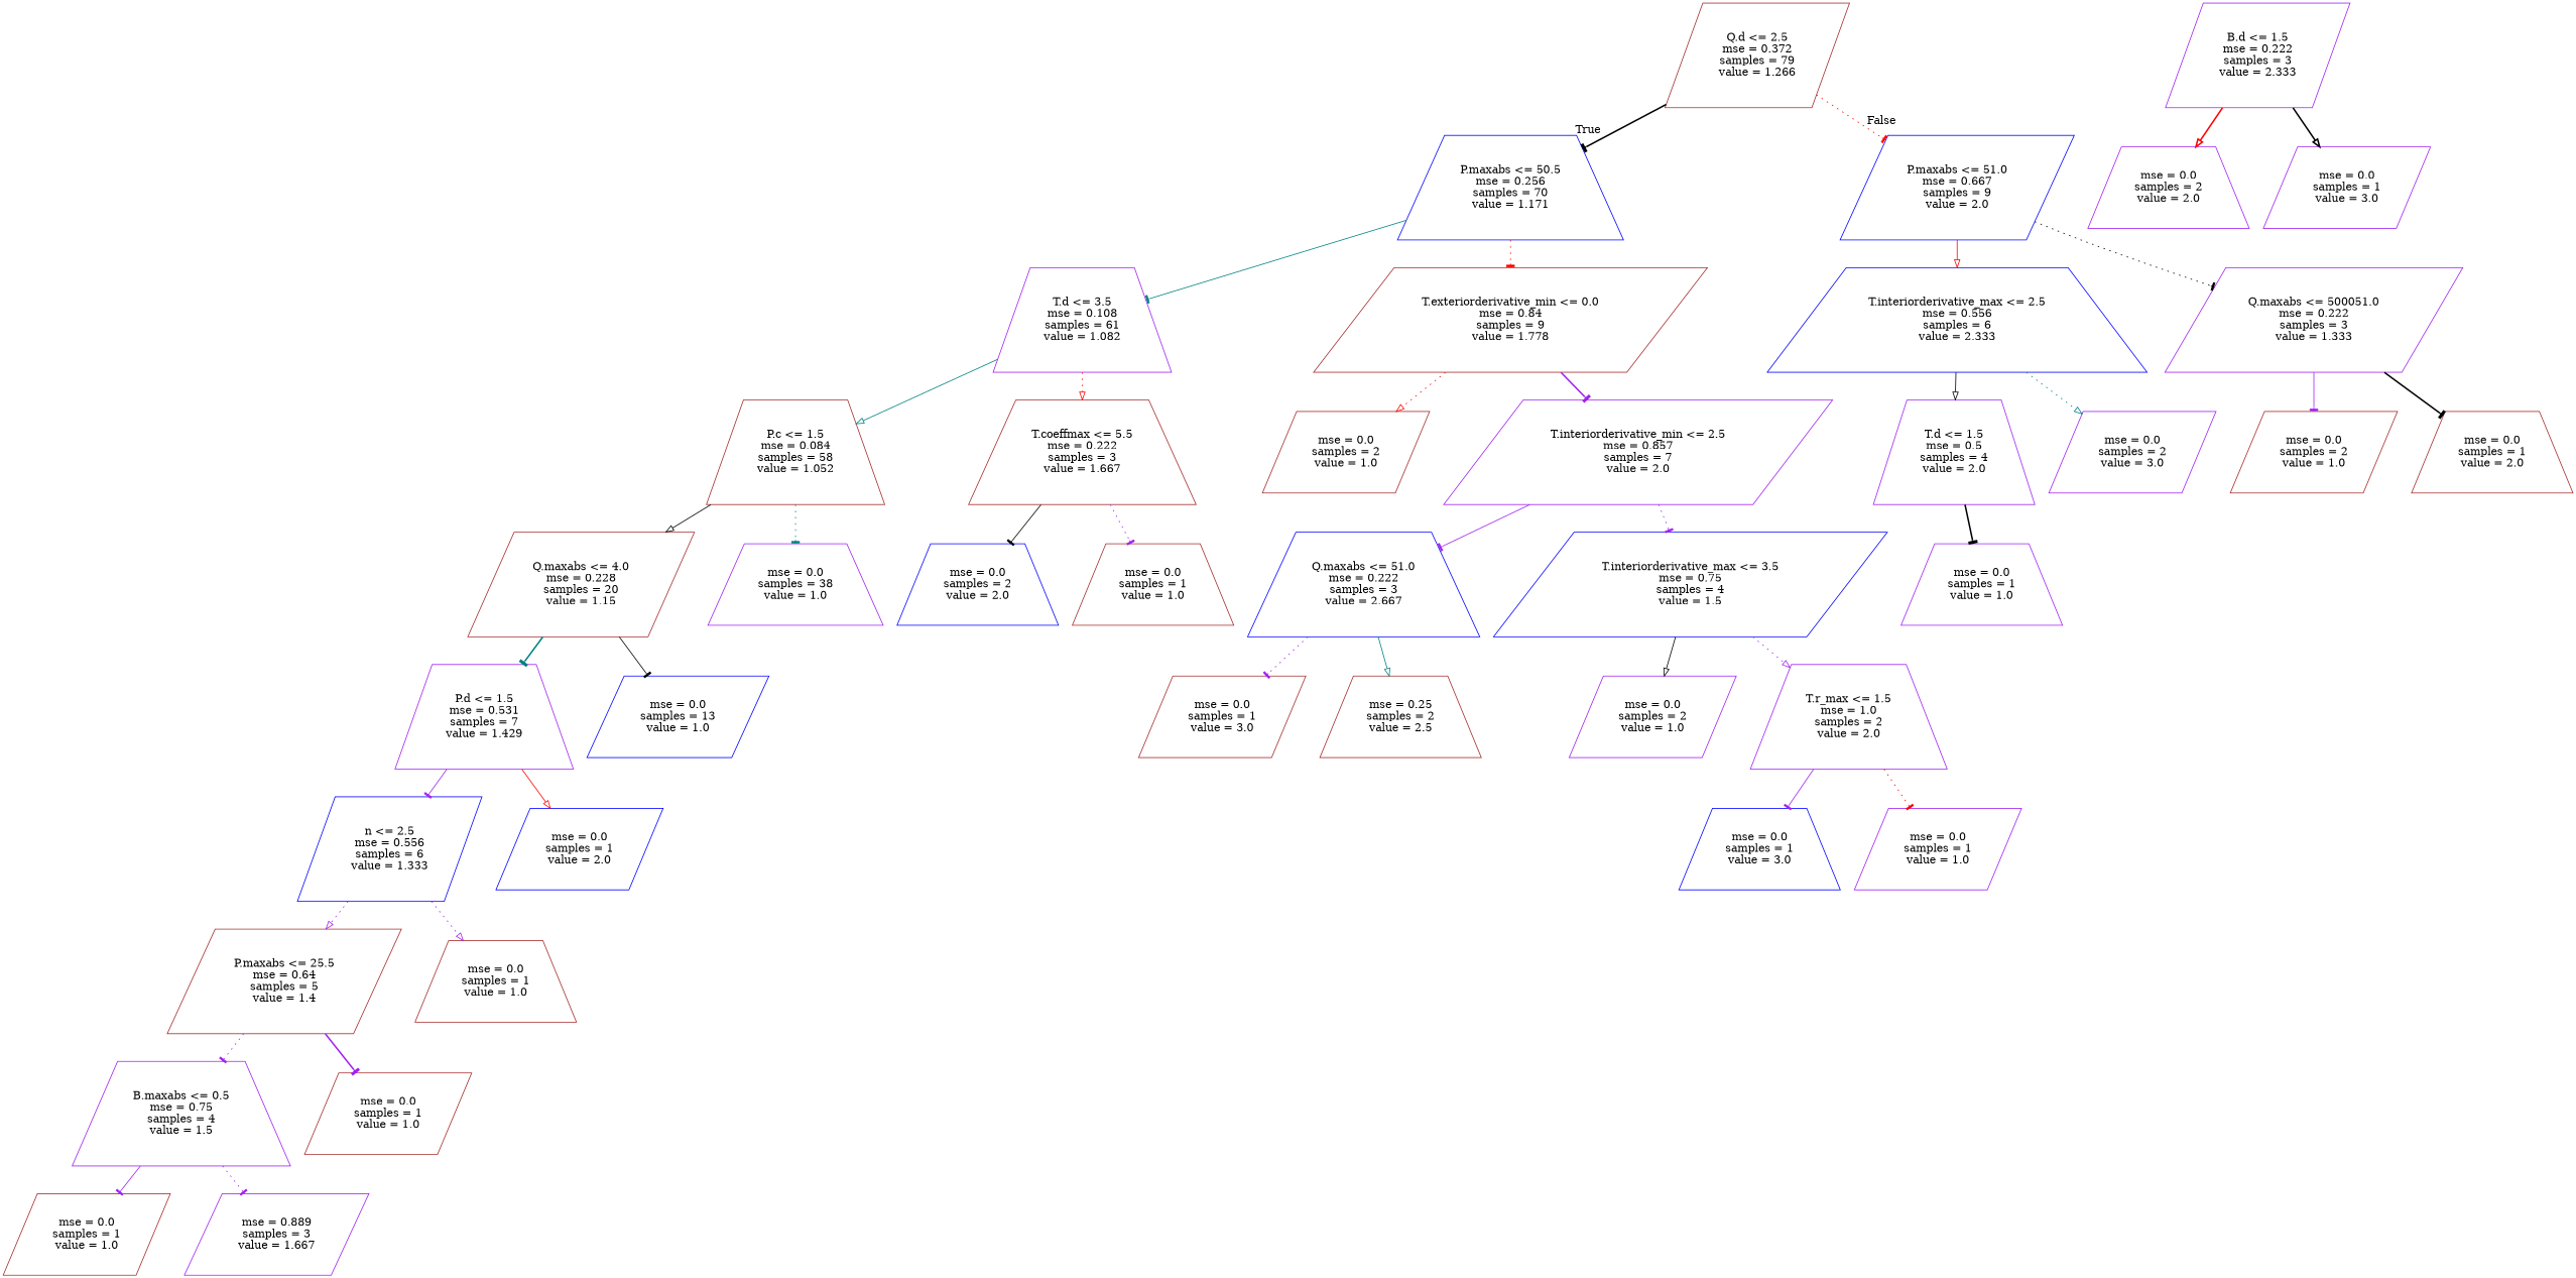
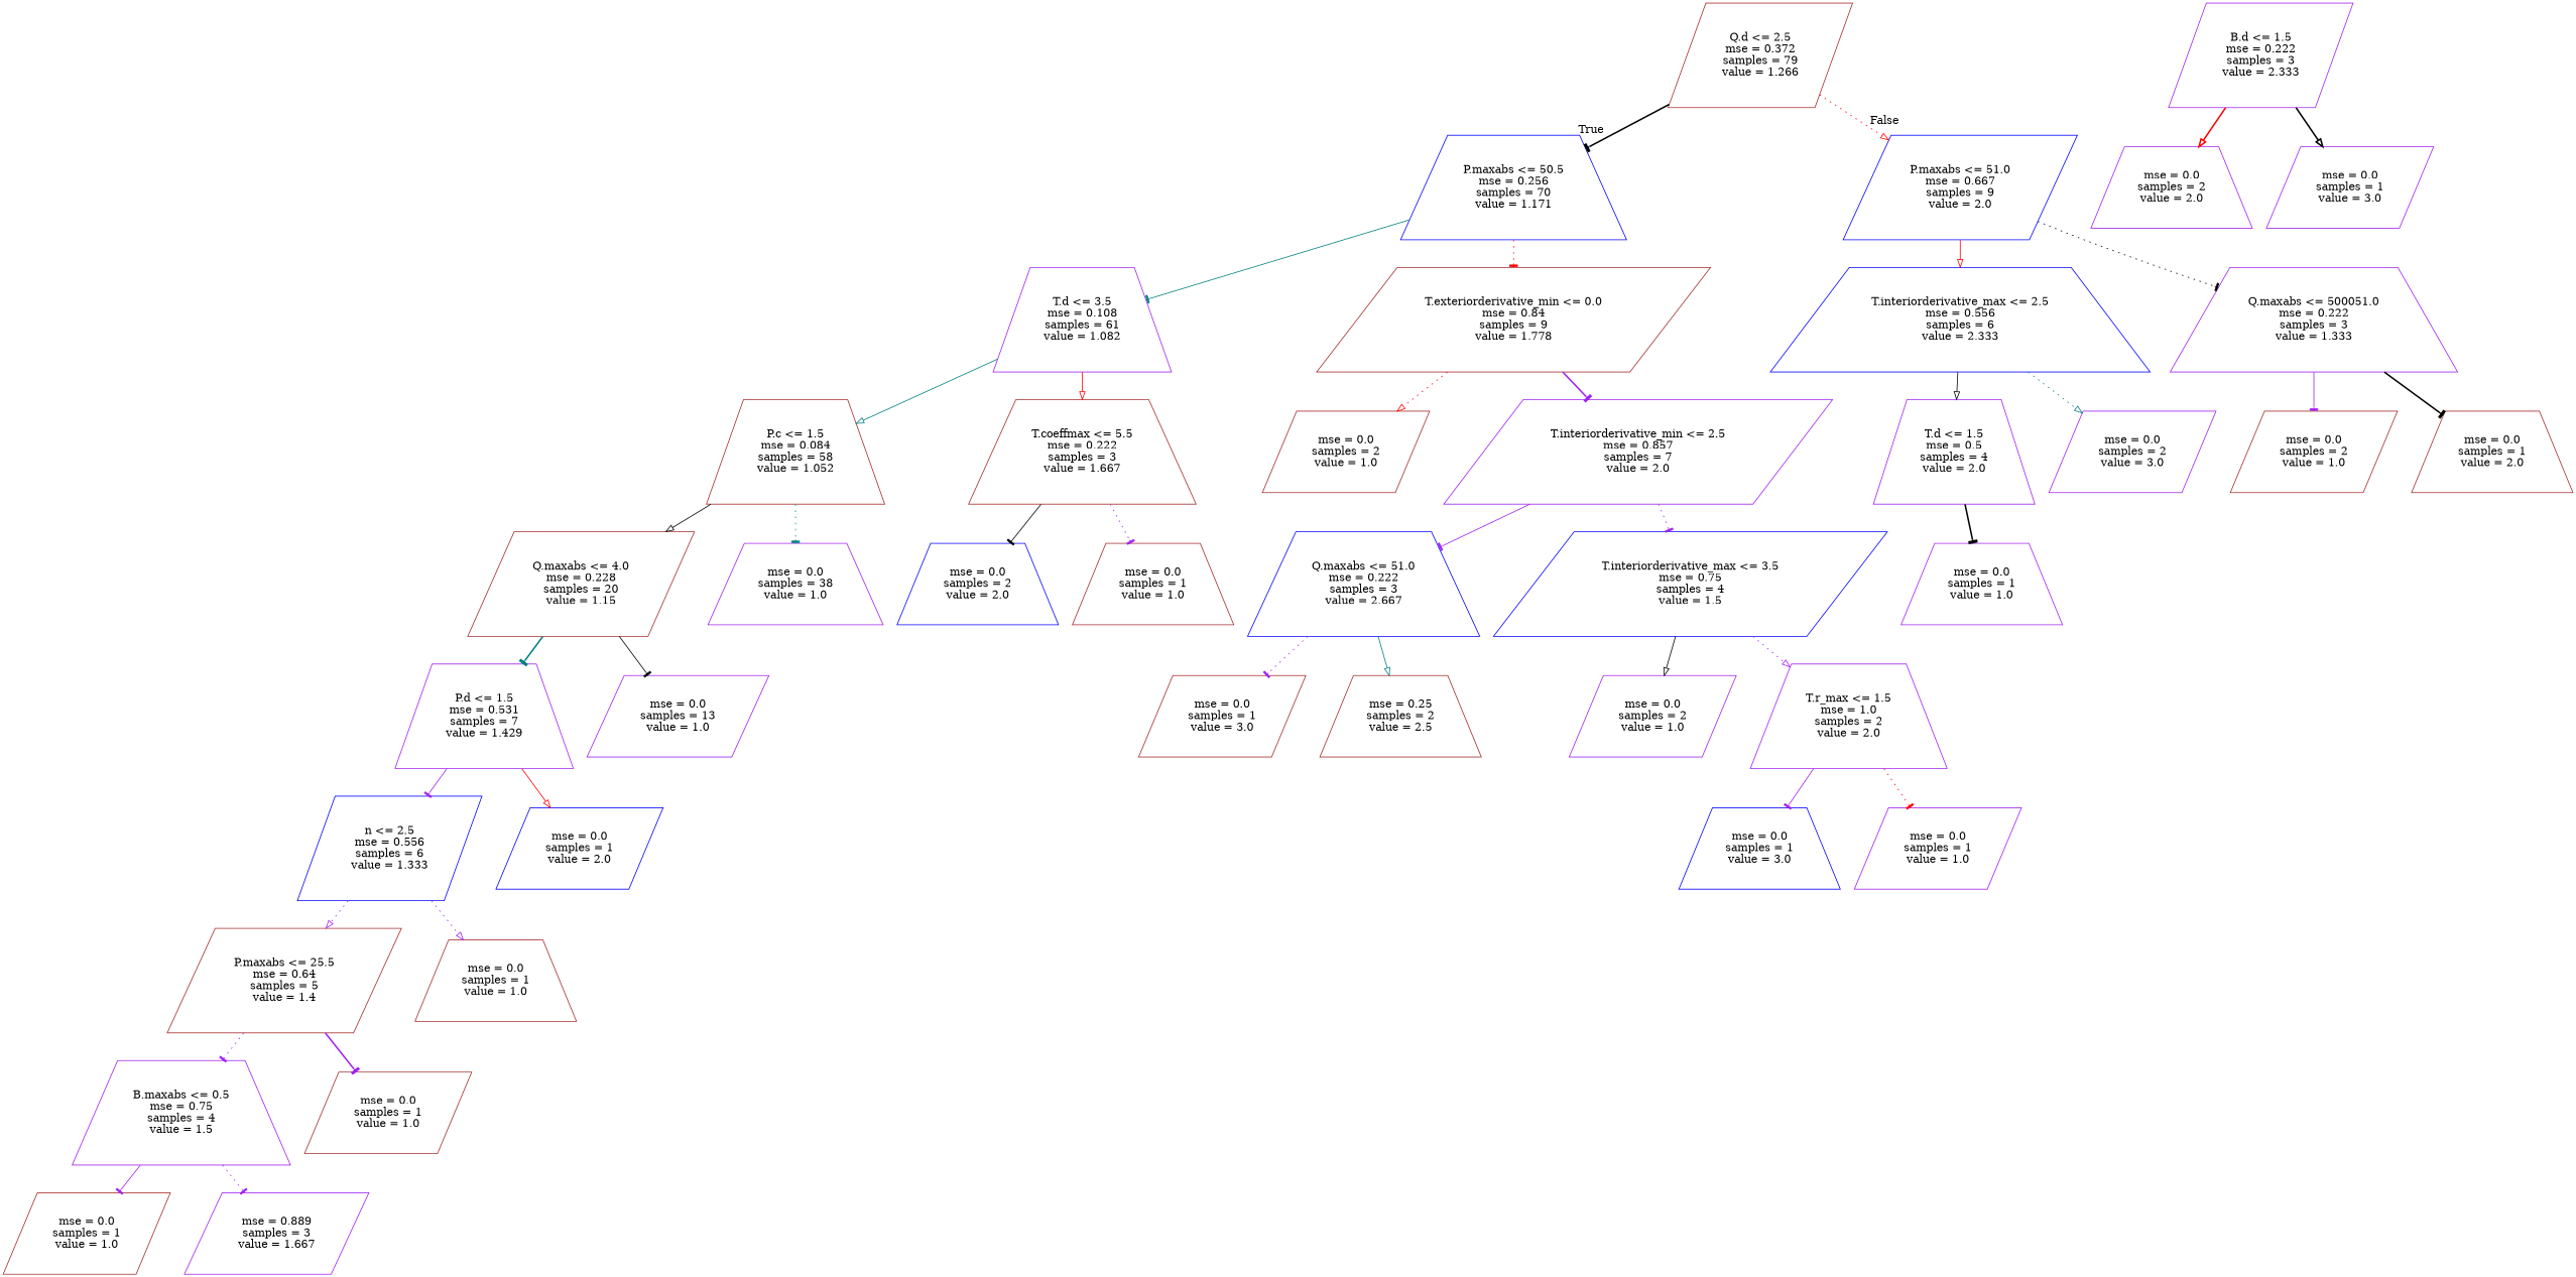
  digraph {
    node [color=purple shape=parallelogram]
    edge [arrowhead=tee color=purple style=solid]
    n1 [color=brown label="Q.d <= 2.5\nmse = 0.372\nsamples = 79\nvalue = 1.266"]
    n2 [color=blue label="P.maxabs <= 50.5\nmse = 0.256\nsamples = 70\nvalue = 1.171" shape=trapezium]
    n3 [color=blue label="P.maxabs <= 51.0\nmse = 0.667\nsamples = 9\nvalue = 2.0"]
    n4 [label="T.d <= 3.5\nmse = 0.108\nsamples = 61\nvalue = 1.082" shape=trapezium]
    n5 [color=brown label="T.exteriorderivative_min <= 0.0\nmse = 0.84\nsamples = 9\nvalue = 1.778"]
    n6 [color=blue label="T.interiorderivative_max <= 2.5\nmse = 0.556\nsamples = 6\nvalue = 2.333" shape=trapezium]
-   n7 [label="Q.maxabs <= 500051.0\nmse = 0.222\nsamples = 3\nvalue = 1.333"]
+   n7 [label="Q.maxabs <= 500051.0\nmse = 0.222\nsamples = 3\nvalue = 1.333" shape=trapezium]
    n8 [color=brown label="P.c <= 1.5\nmse = 0.084\nsamples = 58\nvalue = 1.052" shape=trapezium]
    n9 [color=brown label="T.coeffmax <= 5.5\nmse = 0.222\nsamples = 3\nvalue = 1.667" shape=trapezium]
    n10 [color=brown label="mse = 0.0\nsamples = 2\nvalue = 1.0"]
    n11 [label="T.interiorderivative_min <= 2.5\nmse = 0.857\nsamples = 7\nvalue = 2.0"]
    n12 [color=brown label="Q.maxabs <= 4.0\nmse = 0.228\nsamples = 20\nvalue = 1.15"]
    n13 [label="mse = 0.0\nsamples = 38\nvalue = 1.0" shape=trapezium]
    n14 [color=blue label="mse = 0.0\nsamples = 2\nvalue = 2.0" shape=trapezium]
    n15 [color=brown label="mse = 0.0\nsamples = 1\nvalue = 1.0" shape=trapezium]
    n16 [label="P.d <= 1.5\nmse = 0.531\nsamples = 7\nvalue = 1.429" shape=trapezium]
-   n17 [color=blue label="mse = 0.0\nsamples = 13\nvalue = 1.0"]
+   n17 [label="mse = 0.0\nsamples = 13\nvalue = 1.0"]
    n18 [color=blue label="n <= 2.5\nmse = 0.556\nsamples = 6\nvalue = 1.333"]
    n19 [color=blue label="mse = 0.0\nsamples = 1\nvalue = 2.0"]
    n20 [color=brown label="P.maxabs <= 25.5\nmse = 0.64\nsamples = 5\nvalue = 1.4"]
    n21 [color=brown label="mse = 0.0\nsamples = 1\nvalue = 1.0" shape=trapezium]
    n22 [label="B.maxabs <= 0.5\nmse = 0.75\nsamples = 4\nvalue = 1.5" shape=trapezium]
    n23 [color=brown label="mse = 0.0\nsamples = 1\nvalue = 1.0"]
    n24 [color=brown label="mse = 0.0\nsamples = 1\nvalue = 1.0"]
    n25 [label="mse = 0.889\nsamples = 3\nvalue = 1.667"]
    n26 [color=blue label="Q.maxabs <= 51.0\nmse = 0.222\nsamples = 3\nvalue = 2.667" shape=trapezium]
    n27 [color=blue label="T.interiorderivative_max <= 3.5\nmse = 0.75\nsamples = 4\nvalue = 1.5"]
    n28 [color=brown label="mse = 0.0\nsamples = 1\nvalue = 3.0"]
    n29 [color=brown label="mse = 0.25\nsamples = 2\nvalue = 2.5" shape=trapezium]
    n30 [label="mse = 0.0\nsamples = 2\nvalue = 1.0"]
    n31 [label="T.r_max <= 1.5\nmse = 1.0\nsamples = 2\nvalue = 2.0" shape=trapezium]
    n32 [color=blue label="mse = 0.0\nsamples = 1\nvalue = 3.0" shape=trapezium]
    n33 [label="mse = 0.0\nsamples = 1\nvalue = 1.0"]
    n34 [label="T.d <= 1.5\nmse = 0.5\nsamples = 4\nvalue = 2.0" shape=trapezium]
    n35 [label="mse = 0.0\nsamples = 2\nvalue = 3.0"]
    n36 [color=brown label="mse = 0.0\nsamples = 2\nvalue = 1.0"]
    n37 [color=brown label="mse = 0.0\nsamples = 1\nvalue = 2.0" shape=trapezium]
    n38 [label="mse = 0.0\nsamples = 1\nvalue = 1.0" shape=trapezium]
    n39 [label="B.d <= 1.5\nmse = 0.222\nsamples = 3\nvalue = 2.333"]
    n40 [label="mse = 0.0\nsamples = 2\nvalue = 2.0" shape=trapezium]
    n41 [label="mse = 0.0\nsamples = 1\nvalue = 3.0"]
    n1 -> n2 [color=black headlabel=True labelangle=45 labeldistance=2.5 style=bold]
-   n1 -> n3 [color=red headlabel=False labelangle=-45 labeldistance=2.5 style=dotted]
+   n1 -> n3 [arrowhead=onormal color=red headlabel=False labelangle=-45 labeldistance=2.5 style=dotted]
    n2 -> n4 [color=teal]
    n2 -> n5 [color=red style=dotted]
    n3 -> n6 [arrowhead=onormal color=red]
    n3 -> n7 [color=black style=dotted]
    n4 -> n8 [arrowhead=onormal color=teal]
-   n4 -> n9 [arrowhead=onormal color=red style=dotted]
+   n4 -> n9 [arrowhead=onormal color=red]
    n5 -> n10 [arrowhead=onormal color=red style=dotted]
    n5 -> n11 [style=bold]
    n6 -> n34 [arrowhead=onormal color=black]
    n6 -> n35 [arrowhead=onormal color=teal style=dotted]
    n7 -> n36
    n7 -> n37 [color=black style=bold]
    n8 -> n12 [arrowhead=onormal color=black]
    n8 -> n13 [color=teal style=dotted]
    n9 -> n14 [color=black]
    n9 -> n15 [style=dotted]
    n11 -> n26
    n11 -> n27 [style=dotted]
    n12 -> n16 [color=teal style=bold]
    n12 -> n17 [color=black]
    n16 -> n18
    n16 -> n19 [arrowhead=onormal color=red]
    n18 -> n20 [arrowhead=onormal style=dotted]
    n18 -> n21 [arrowhead=onormal style=dotted]
    n20 -> n22 [style=dotted]
    n20 -> n23 [style=bold]
    n22 -> n24
    n22 -> n25 [style=dotted]
    n26 -> n28 [style=dotted]
    n26 -> n29 [arrowhead=onormal color=teal]
    n27 -> n30 [arrowhead=onormal color=black]
    n27 -> n31 [arrowhead=onormal style=dotted]
    n31 -> n32
    n31 -> n33 [color=red style=dotted]
    n34 -> n38 [color=black style=bold]
    n39 -> n40 [arrowhead=onormal color=red style=bold]
    n39 -> n41 [arrowhead=onormal color=black style=bold]
  }
